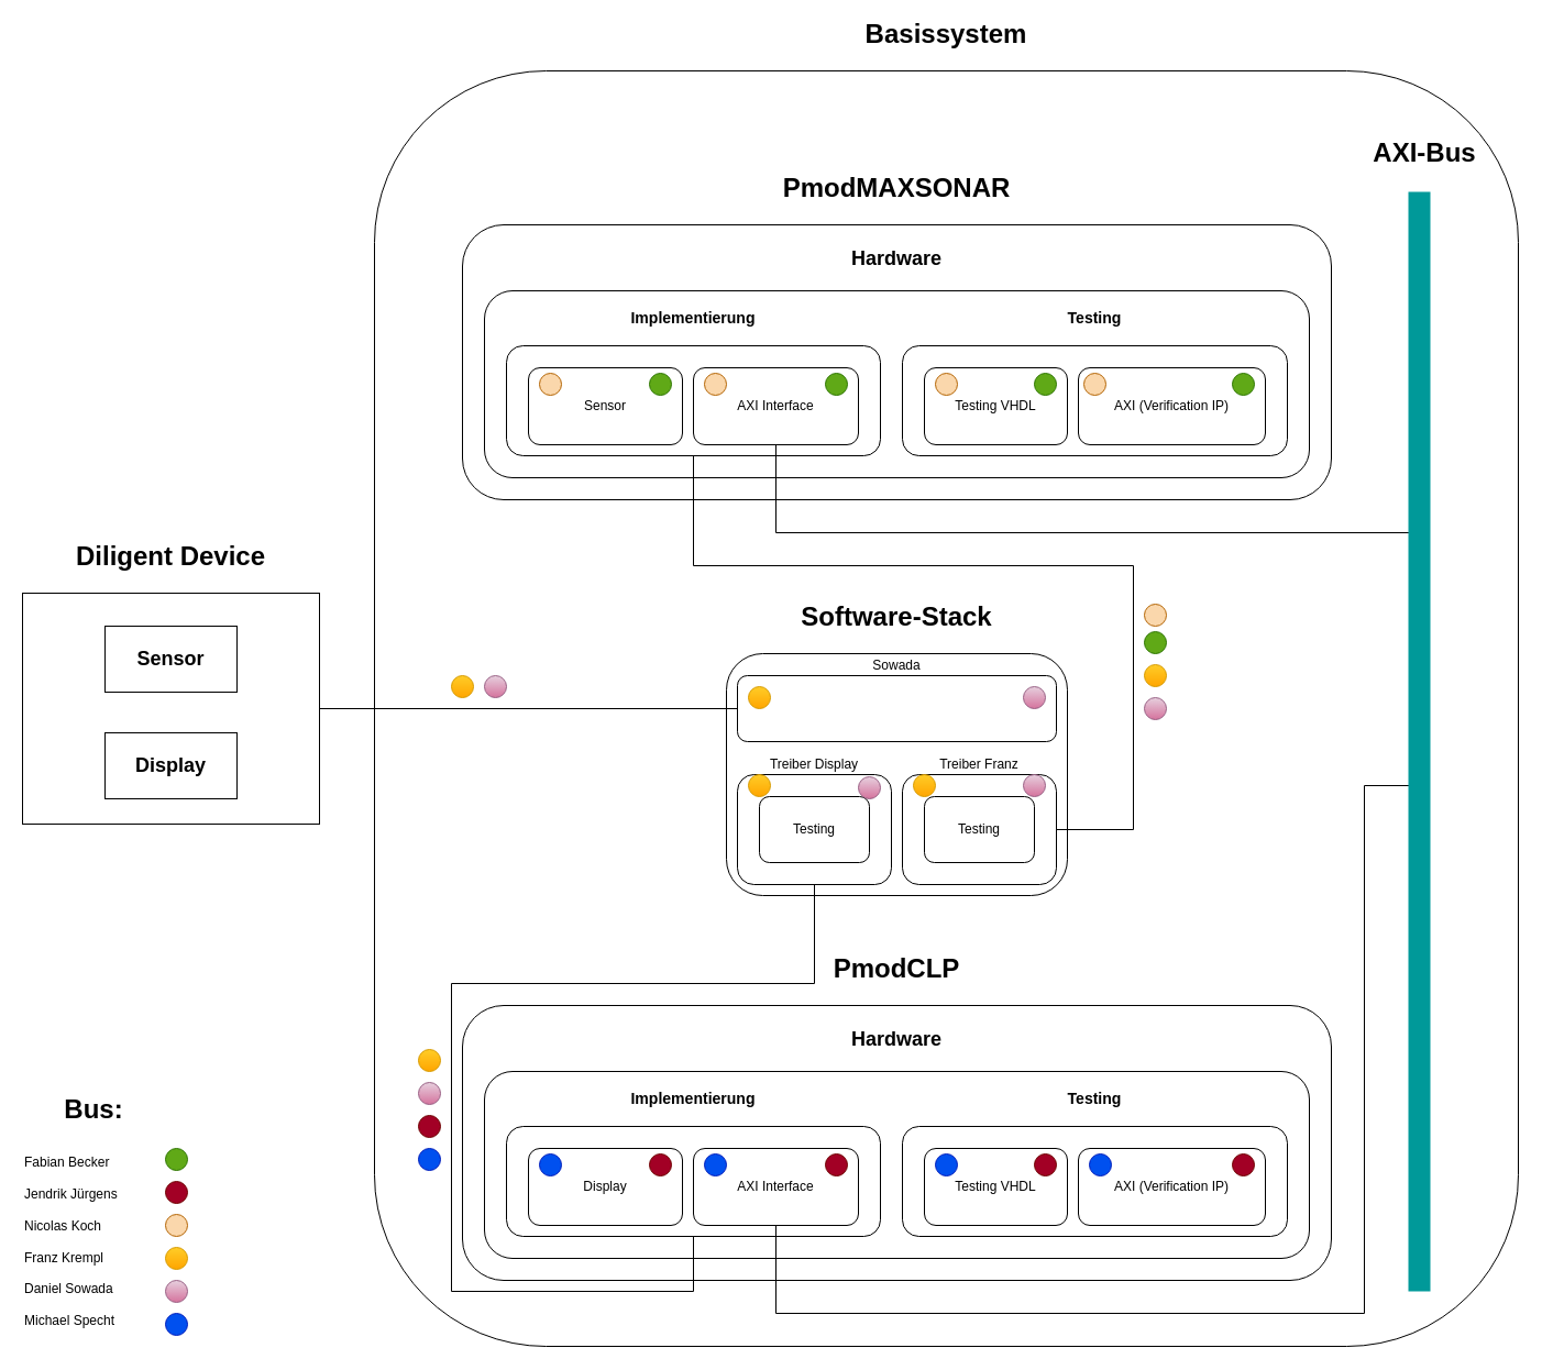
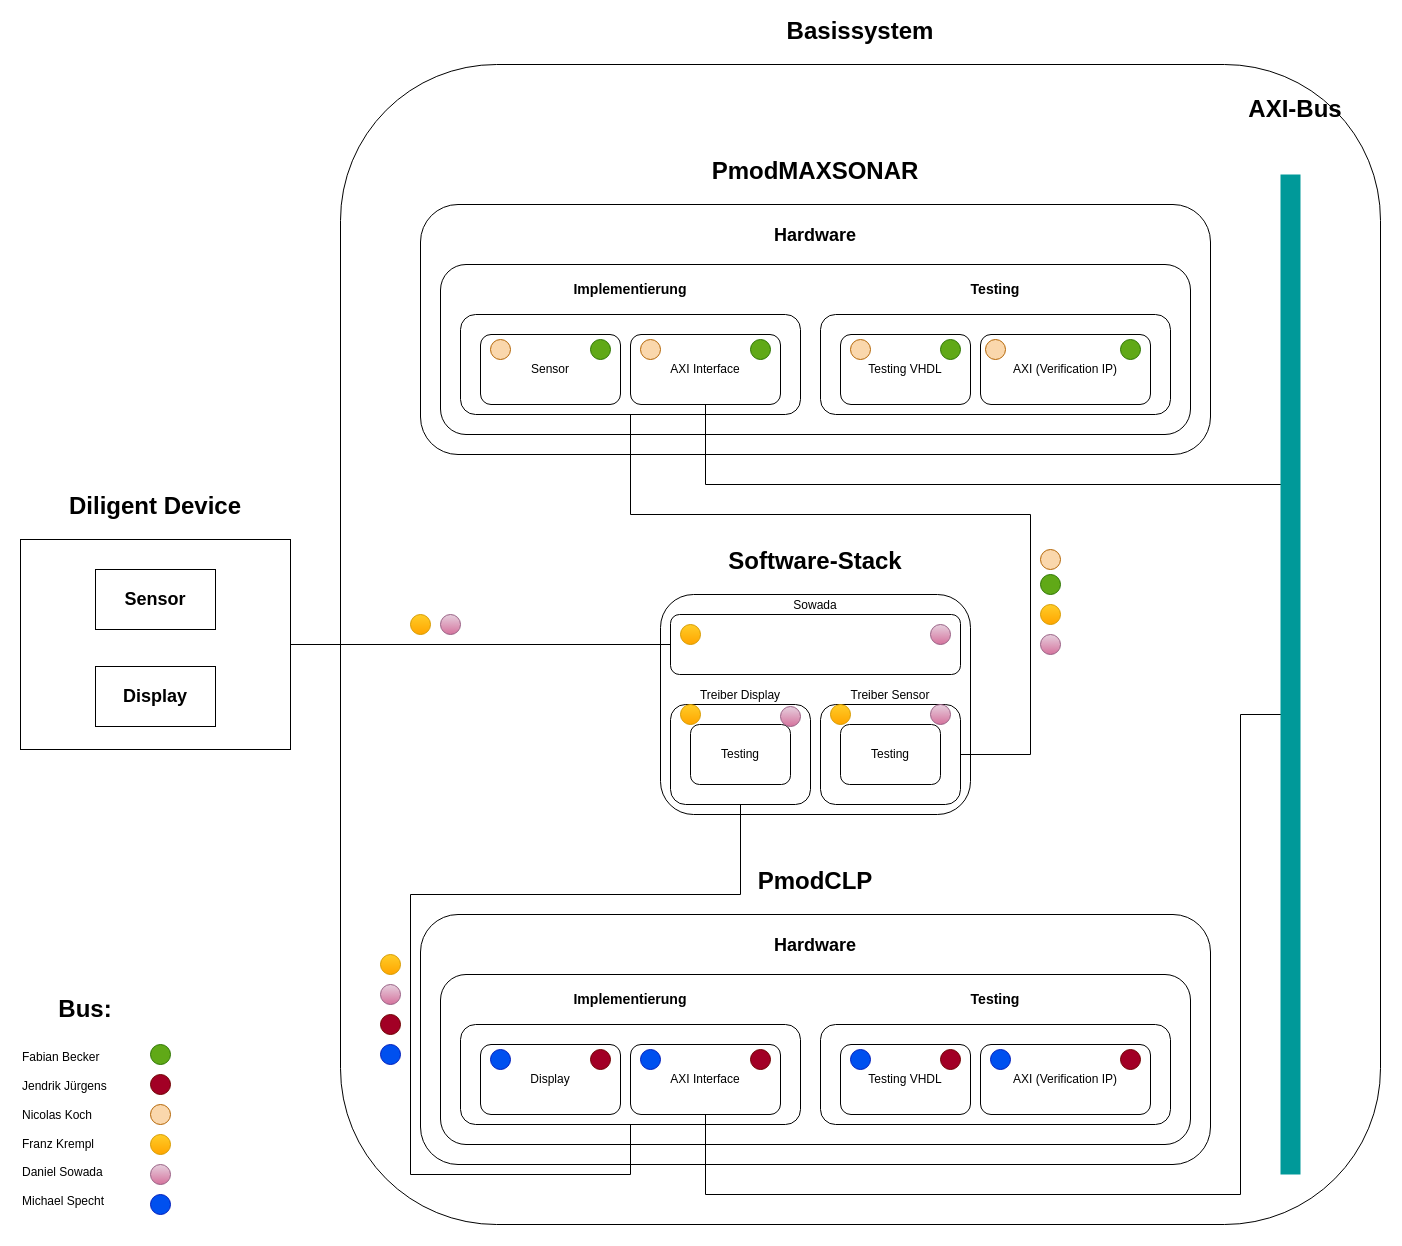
  <mxCell id="0" />
  <mxCell id="1" parent="0" />
  <mxCell id="2" value="&lt;h1&gt;Diligent Device&lt;/h1&gt;" style="rounded=0;whiteSpace=wrap;html=1;labelPosition=center;verticalLabelPosition=top;align=center;verticalAlign=bottom;" parent="1" vertex="1"><mxGeometry x="20" y="495" width="270" height="210" as="geometry" /></mxCell>
  <mxCell id="3" value="&lt;h1&gt;Basissystem&lt;/h1&gt;" style="rounded=1;whiteSpace=wrap;html=1;labelPosition=center;verticalLabelPosition=top;align=center;verticalAlign=bottom;" parent="1" vertex="1"><mxGeometry x="340" y="20" width="1040" height="1160" as="geometry" /></mxCell>
  <mxCell id="4" value="&lt;h1&gt;PmodCLP&lt;/h1&gt;" style="rounded=1;whiteSpace=wrap;html=1;align=center;labelPosition=center;verticalLabelPosition=top;verticalAlign=bottom;" parent="1" vertex="1"><mxGeometry x="420" y="870" width="790" height="250" as="geometry" /></mxCell>
  <mxCell id="5" value="&lt;h2&gt;Hardware&lt;/h2&gt;" style="rounded=1;whiteSpace=wrap;html=1;labelPosition=center;verticalLabelPosition=top;align=center;verticalAlign=bottom;" parent="1" vertex="1"><mxGeometry x="440" y="930" width="750" height="170" as="geometry" /></mxCell>
  <mxCell id="6" value="&lt;h3&gt;Implementierung&lt;/h3&gt;" style="rounded=1;whiteSpace=wrap;html=1;labelPosition=center;verticalLabelPosition=top;align=center;verticalAlign=bottom;" parent="1" vertex="1"><mxGeometry x="460" y="980" width="340" height="100" as="geometry" /></mxCell>
  <mxCell id="7" value="&lt;h3&gt;Testing&lt;/h3&gt;" style="rounded=1;whiteSpace=wrap;html=1;labelPosition=center;verticalLabelPosition=top;align=center;verticalAlign=bottom;" parent="1" vertex="1"><mxGeometry x="820" y="980" width="350" height="100" as="geometry" /></mxCell>
  <mxCell id="8" value="AXI (Verification IP)" style="rounded=1;whiteSpace=wrap;html=1;" parent="1" vertex="1"><mxGeometry x="980" y="1000" width="170" height="70" as="geometry" /></mxCell>
  <mxCell id="9" value="Testing VHDL" style="rounded=1;whiteSpace=wrap;html=1;" parent="1" vertex="1"><mxGeometry x="840" y="1000" width="130" height="70" as="geometry" /></mxCell>
  <mxCell id="10" value="Display" style="rounded=1;whiteSpace=wrap;html=1;" parent="1" vertex="1"><mxGeometry x="480" y="1000" width="140" height="70" as="geometry" /></mxCell>
  <mxCell id="11" style="edgeStyle=orthogonalEdgeStyle;rounded=0;orthogonalLoop=1;jettySize=auto;html=1;exitX=0.5;exitY=1;exitDx=0;exitDy=0;" parent="1" source="12" edge="1"><mxGeometry relative="1" as="geometry"><mxPoint x="1290" y="670" as="targetPoint" /><Array as="points"><mxPoint x="705" y="1150" /><mxPoint x="1240" y="1150" /><mxPoint x="1240" y="670" /></Array></mxGeometry></mxCell>
  <mxCell id="12" value="AXI Interface" style="rounded=1;whiteSpace=wrap;html=1;" parent="1" vertex="1"><mxGeometry x="630" y="1000" width="150" height="70" as="geometry" /></mxCell>
  <mxCell id="13" value="&lt;h1&gt;PmodMAXSONAR&lt;/h1&gt;" style="rounded=1;whiteSpace=wrap;html=1;align=center;labelPosition=center;verticalLabelPosition=top;verticalAlign=bottom;" parent="1" vertex="1"><mxGeometry x="420" y="160" width="790" height="250" as="geometry" /></mxCell>
  <mxCell id="14" value="&lt;h2&gt;Hardware&lt;/h2&gt;" style="rounded=1;whiteSpace=wrap;html=1;labelPosition=center;verticalLabelPosition=top;align=center;verticalAlign=bottom;" parent="1" vertex="1"><mxGeometry x="440" y="220" width="750" height="170" as="geometry" /></mxCell>
  <mxCell id="15" value="&lt;h3&gt;Implementierung&lt;/h3&gt;" style="rounded=1;whiteSpace=wrap;html=1;labelPosition=center;verticalLabelPosition=top;align=center;verticalAlign=bottom;" parent="1" vertex="1"><mxGeometry x="460" y="270" width="340" height="100" as="geometry" /></mxCell>
  <mxCell id="16" value="&lt;h3&gt;Testing&lt;/h3&gt;" style="rounded=1;whiteSpace=wrap;html=1;labelPosition=center;verticalLabelPosition=top;align=center;verticalAlign=bottom;" parent="1" vertex="1"><mxGeometry x="820" y="270" width="350" height="100" as="geometry" /></mxCell>
  <mxCell id="17" value="AXI (Verification IP)" style="rounded=1;whiteSpace=wrap;html=1;" parent="1" vertex="1"><mxGeometry x="980" y="290" width="170" height="70" as="geometry" /></mxCell>
  <mxCell id="18" value="Testing VHDL" style="rounded=1;whiteSpace=wrap;html=1;" parent="1" vertex="1"><mxGeometry x="840" y="290" width="130" height="70" as="geometry" /></mxCell>
  <mxCell id="19" value="Sensor" style="rounded=1;whiteSpace=wrap;html=1;" parent="1" vertex="1"><mxGeometry x="480" y="290" width="140" height="70" as="geometry" /></mxCell>
  <mxCell id="20" style="edgeStyle=orthogonalEdgeStyle;rounded=0;orthogonalLoop=1;jettySize=auto;html=1;exitX=0.5;exitY=1;exitDx=0;exitDy=0;" parent="1" source="21" edge="1"><mxGeometry relative="1" as="geometry"><mxPoint x="1290" y="660" as="targetPoint" /><Array as="points"><mxPoint x="705" y="440" /><mxPoint x="1290" y="440" /></Array></mxGeometry></mxCell>
  <mxCell id="21" value="AXI Interface" style="rounded=1;whiteSpace=wrap;html=1;" parent="1" vertex="1"><mxGeometry x="630" y="290" width="150" height="70" as="geometry" /></mxCell>
  <mxCell id="22" value="&lt;h1&gt;Software-Stack&lt;/h1&gt;" style="rounded=1;whiteSpace=wrap;html=1;labelPosition=center;verticalLabelPosition=top;align=center;verticalAlign=bottom;" parent="1" vertex="1"><mxGeometry x="660" y="550" width="310" height="220" as="geometry" /></mxCell>
  <mxCell id="23" style="edgeStyle=orthogonalEdgeStyle;rounded=0;orthogonalLoop=1;jettySize=auto;html=1;exitX=0;exitY=0.5;exitDx=0;exitDy=0;entryX=1;entryY=0.5;entryDx=0;entryDy=0;endArrow=none;startFill=0;" parent="1" source="24" target="2" edge="1"><mxGeometry relative="1" as="geometry" /></mxCell>
  <mxCell id="24" value="Sowada" style="rounded=1;whiteSpace=wrap;html=1;labelPosition=center;verticalLabelPosition=top;align=center;verticalAlign=bottom;" parent="1" vertex="1"><mxGeometry x="670" y="570" width="290" height="60" as="geometry" /></mxCell>
  <mxCell id="25" style="edgeStyle=orthogonalEdgeStyle;rounded=0;orthogonalLoop=1;jettySize=auto;html=1;exitX=0.5;exitY=1;exitDx=0;exitDy=0;entryX=0.5;entryY=1;entryDx=0;entryDy=0;endArrow=none;startFill=0;" parent="1" source="26" target="6" edge="1"><mxGeometry relative="1" as="geometry"><Array as="points"><mxPoint x="740" y="850" /><mxPoint x="410" y="850" /><mxPoint x="410" y="1130" /><mxPoint x="630" y="1130" /></Array></mxGeometry></mxCell>
  <mxCell id="26" value="Treiber Display" style="rounded=1;whiteSpace=wrap;html=1;labelPosition=center;verticalLabelPosition=top;align=center;verticalAlign=bottom;" parent="1" vertex="1"><mxGeometry x="670" y="660" width="140" height="100" as="geometry" /></mxCell>
  <mxCell id="27" style="edgeStyle=orthogonalEdgeStyle;rounded=0;orthogonalLoop=1;jettySize=auto;html=1;exitX=1;exitY=0.5;exitDx=0;exitDy=0;entryX=0.5;entryY=1;entryDx=0;entryDy=0;endArrow=none;startFill=0;" parent="1" source="28" target="15" edge="1"><mxGeometry relative="1" as="geometry"><Array as="points"><mxPoint x="1030" y="710" /><mxPoint x="1030" y="470" /><mxPoint x="630" y="470" /></Array></mxGeometry></mxCell>
- <mxCell id="28" value="Treiber Franz" style="rounded=1;whiteSpace=wrap;html=1;labelPosition=center;verticalLabelPosition=top;align=center;verticalAlign=bottom;" parent="1" vertex="1"><mxGeometry x="820" y="660" width="140" height="100" as="geometry" /></mxCell>
+ <mxCell id="28" value="Treiber Sensor" style="rounded=1;whiteSpace=wrap;html=1;labelPosition=center;verticalLabelPosition=top;align=center;verticalAlign=bottom;" parent="1" vertex="1"><mxGeometry x="820" y="660" width="140" height="100" as="geometry" /></mxCell>
  <mxCell id="29" value="Testing" style="rounded=1;whiteSpace=wrap;html=1;" parent="1" vertex="1"><mxGeometry x="690" y="680" width="100" height="60" as="geometry" /></mxCell>
  <mxCell id="30" value="Testing" style="rounded=1;whiteSpace=wrap;html=1;" parent="1" vertex="1"><mxGeometry x="840" y="680" width="100" height="60" as="geometry" /></mxCell>
  <mxCell id="31" value="&lt;h2&gt;Sensor&lt;/h2&gt;" style="rounded=0;whiteSpace=wrap;html=1;" parent="1" vertex="1"><mxGeometry x="95" y="525" width="120" height="60" as="geometry" /></mxCell>
  <mxCell id="32" value="&lt;h2&gt;Display&lt;/h2&gt;" style="rounded=0;whiteSpace=wrap;html=1;" parent="1" vertex="1"><mxGeometry x="95" y="622" width="120" height="60" as="geometry" /></mxCell>
  <mxCell id="33" value="" style="endArrow=none;html=1;rounded=0;strokeWidth=20;strokeColor=#009999;" parent="1" edge="1"><mxGeometry width="50" height="50" relative="1" as="geometry"><mxPoint x="1290" y="1130" as="sourcePoint" /><mxPoint x="1290" y="130" as="targetPoint" /></mxGeometry></mxCell>
  <mxCell id="34" value="Fabian Becker&lt;div&gt;&lt;br&gt;&lt;/div&gt;&lt;div&gt;Jendrik Jürgens&lt;/div&gt;&lt;div&gt;&lt;br&gt;&lt;/div&gt;&lt;div&gt;Nicolas Koch&lt;/div&gt;&lt;div&gt;&lt;br&gt;&lt;/div&gt;&lt;div&gt;Franz Krempl&lt;/div&gt;&lt;div&gt;&lt;br&gt;&lt;/div&gt;&lt;div&gt;Daniel Sowada&lt;/div&gt;&lt;div&gt;&lt;br&gt;&lt;/div&gt;&lt;div&gt;Michael Specht&lt;/div&gt;" style="text;html=1;align=left;verticalAlign=middle;resizable=0;points=[];autosize=1;strokeColor=none;fillColor=none;" parent="1" vertex="1"><mxGeometry x="20" y="1000" width="110" height="170" as="geometry" /></mxCell>
  <mxCell id="35" value="" style="ellipse;whiteSpace=wrap;html=1;aspect=fixed;fillColor=#fad7ac;strokeColor=#b46504;" parent="1" vertex="1"><mxGeometry x="150" y="1060" width="20" height="20" as="geometry" /></mxCell>
  <mxCell id="36" value="" style="ellipse;whiteSpace=wrap;html=1;aspect=fixed;fillColor=#ffcd28;strokeColor=#d79b00;gradientColor=#ffa500;" parent="1" vertex="1"><mxGeometry x="150" y="1090" width="20" height="20" as="geometry" /></mxCell>
  <mxCell id="37" value="" style="ellipse;whiteSpace=wrap;html=1;aspect=fixed;fillColor=#e6d0de;gradientColor=#d5739d;strokeColor=#996185;" parent="1" vertex="1"><mxGeometry x="150" y="1120" width="20" height="20" as="geometry" /></mxCell>
  <mxCell id="38" value="" style="ellipse;whiteSpace=wrap;html=1;aspect=fixed;fillColor=#a20025;fontColor=#ffffff;strokeColor=#6F0000;" parent="1" vertex="1"><mxGeometry x="150" y="1030" width="20" height="20" as="geometry" /></mxCell>
  <mxCell id="39" value="" style="ellipse;whiteSpace=wrap;html=1;aspect=fixed;fillColor=#60a917;fontColor=#ffffff;strokeColor=#2D7600;" parent="1" vertex="1"><mxGeometry x="150" y="1000" width="20" height="20" as="geometry" /></mxCell>
  <mxCell id="40" value="" style="ellipse;whiteSpace=wrap;html=1;aspect=fixed;fillColor=#0050ef;fontColor=#ffffff;strokeColor=#001DBC;" parent="1" vertex="1"><mxGeometry x="150" y="1150" width="20" height="20" as="geometry" /></mxCell>
- <mxCell id="41" value="&lt;h1&gt;AXI-Bus&lt;/h1&gt;" style="text;html=1;align=center;verticalAlign=middle;whiteSpace=wrap;rounded=0;" parent="1" vertex="1"><mxGeometry x="1240" y="80" width="110" height="30" as="geometry" /></mxCell>
+ <mxCell id="41" value="&lt;h1&gt;AXI-Bus&lt;/h1&gt;" style="text;html=1;align=center;verticalAlign=middle;whiteSpace=wrap;rounded=0;" parent="1" vertex="1"><mxGeometry x="1240" y="50" width="110" height="30" as="geometry" /></mxCell>
  <mxCell id="42" value="" style="ellipse;whiteSpace=wrap;html=1;aspect=fixed;fillColor=#60a917;fontColor=#ffffff;strokeColor=#2D7600;" parent="1" vertex="1"><mxGeometry x="1040" y="530" width="20" height="20" as="geometry" /></mxCell>
  <mxCell id="43" value="" style="ellipse;whiteSpace=wrap;html=1;aspect=fixed;fillColor=#60a917;fontColor=#ffffff;strokeColor=#2D7600;" parent="1" vertex="1"><mxGeometry x="1120" y="295" width="20" height="20" as="geometry" /></mxCell>
  <mxCell id="44" value="" style="ellipse;whiteSpace=wrap;html=1;aspect=fixed;fillColor=#60a917;fontColor=#ffffff;strokeColor=#2D7600;" parent="1" vertex="1"><mxGeometry x="940" y="295" width="20" height="20" as="geometry" /></mxCell>
  <mxCell id="45" value="" style="ellipse;whiteSpace=wrap;html=1;aspect=fixed;fillColor=#60a917;fontColor=#ffffff;strokeColor=#2D7600;" parent="1" vertex="1"><mxGeometry x="750" y="295" width="20" height="20" as="geometry" /></mxCell>
  <mxCell id="46" value="" style="ellipse;whiteSpace=wrap;html=1;aspect=fixed;fillColor=#60a917;fontColor=#ffffff;strokeColor=#2D7600;" parent="1" vertex="1"><mxGeometry x="590" y="295" width="20" height="20" as="geometry" /></mxCell>
  <mxCell id="47" value="" style="ellipse;whiteSpace=wrap;html=1;aspect=fixed;fillColor=#a20025;fontColor=#ffffff;strokeColor=#6F0000;" parent="1" vertex="1"><mxGeometry x="380" y="970" width="20" height="20" as="geometry" /></mxCell>
  <mxCell id="48" value="" style="ellipse;whiteSpace=wrap;html=1;aspect=fixed;fillColor=#a20025;fontColor=#ffffff;strokeColor=#6F0000;" parent="1" vertex="1"><mxGeometry x="1120" y="1005" width="20" height="20" as="geometry" /></mxCell>
  <mxCell id="49" value="" style="ellipse;whiteSpace=wrap;html=1;aspect=fixed;fillColor=#a20025;fontColor=#ffffff;strokeColor=#6F0000;" parent="1" vertex="1"><mxGeometry x="940" y="1005" width="20" height="20" as="geometry" /></mxCell>
  <mxCell id="50" value="" style="ellipse;whiteSpace=wrap;html=1;aspect=fixed;fillColor=#a20025;fontColor=#ffffff;strokeColor=#6F0000;" parent="1" vertex="1"><mxGeometry x="750" y="1005" width="20" height="20" as="geometry" /></mxCell>
  <mxCell id="51" value="" style="ellipse;whiteSpace=wrap;html=1;aspect=fixed;fillColor=#a20025;fontColor=#ffffff;strokeColor=#6F0000;" parent="1" vertex="1"><mxGeometry x="590" y="1005" width="20" height="20" as="geometry" /></mxCell>
  <mxCell id="52" value="" style="ellipse;whiteSpace=wrap;html=1;aspect=fixed;fillColor=#fad7ac;strokeColor=#b46504;" parent="1" vertex="1"><mxGeometry x="1040" y="505" width="20" height="20" as="geometry" /></mxCell>
  <mxCell id="53" value="" style="ellipse;whiteSpace=wrap;html=1;aspect=fixed;fillColor=#fad7ac;strokeColor=#b46504;" parent="1" vertex="1"><mxGeometry x="985" y="295" width="20" height="20" as="geometry" /></mxCell>
  <mxCell id="54" value="" style="ellipse;whiteSpace=wrap;html=1;aspect=fixed;fillColor=#fad7ac;strokeColor=#b46504;" parent="1" vertex="1"><mxGeometry x="850" y="295" width="20" height="20" as="geometry" /></mxCell>
  <mxCell id="55" value="" style="ellipse;whiteSpace=wrap;html=1;aspect=fixed;fillColor=#fad7ac;strokeColor=#b46504;" parent="1" vertex="1"><mxGeometry x="640" y="295" width="20" height="20" as="geometry" /></mxCell>
  <mxCell id="56" value="" style="ellipse;whiteSpace=wrap;html=1;aspect=fixed;fillColor=#fad7ac;strokeColor=#b46504;" parent="1" vertex="1"><mxGeometry x="490" y="295" width="20" height="20" as="geometry" /></mxCell>
  <mxCell id="57" value="" style="ellipse;whiteSpace=wrap;html=1;aspect=fixed;fillColor=#e6d0de;gradientColor=#d5739d;strokeColor=#996185;" parent="1" vertex="1"><mxGeometry x="380" y="940" width="20" height="20" as="geometry" /></mxCell>
  <mxCell id="58" value="" style="ellipse;whiteSpace=wrap;html=1;aspect=fixed;fillColor=#e6d0de;gradientColor=#d5739d;strokeColor=#996185;" parent="1" vertex="1"><mxGeometry x="1040" y="590" width="20" height="20" as="geometry" /></mxCell>
  <mxCell id="59" value="" style="ellipse;whiteSpace=wrap;html=1;aspect=fixed;fillColor=#e6d0de;gradientColor=#d5739d;strokeColor=#996185;" parent="1" vertex="1"><mxGeometry x="930" y="580" width="20" height="20" as="geometry" /></mxCell>
  <mxCell id="60" value="" style="ellipse;whiteSpace=wrap;html=1;aspect=fixed;fillColor=#e6d0de;gradientColor=#d5739d;strokeColor=#996185;" parent="1" vertex="1"><mxGeometry x="930" y="660" width="20" height="20" as="geometry" /></mxCell>
  <mxCell id="61" value="" style="ellipse;whiteSpace=wrap;html=1;aspect=fixed;fillColor=#e6d0de;gradientColor=#d5739d;strokeColor=#996185;" parent="1" vertex="1"><mxGeometry x="780" y="662" width="20" height="20" as="geometry" /></mxCell>
  <mxCell id="62" value="" style="ellipse;whiteSpace=wrap;html=1;aspect=fixed;fillColor=#ffcd28;strokeColor=#d79b00;gradientColor=#ffa500;" parent="1" vertex="1"><mxGeometry x="1040" y="560" width="20" height="20" as="geometry" /></mxCell>
  <mxCell id="63" value="" style="ellipse;whiteSpace=wrap;html=1;aspect=fixed;fillColor=#ffcd28;strokeColor=#d79b00;gradientColor=#ffa500;" parent="1" vertex="1"><mxGeometry x="380" y="910" width="20" height="20" as="geometry" /></mxCell>
  <mxCell id="64" value="" style="ellipse;whiteSpace=wrap;html=1;aspect=fixed;fillColor=#ffcd28;strokeColor=#d79b00;gradientColor=#ffa500;" parent="1" vertex="1"><mxGeometry x="680" y="580" width="20" height="20" as="geometry" /></mxCell>
  <mxCell id="65" value="" style="ellipse;whiteSpace=wrap;html=1;aspect=fixed;fillColor=#ffcd28;strokeColor=#d79b00;gradientColor=#ffa500;" parent="1" vertex="1"><mxGeometry x="830" y="660" width="20" height="20" as="geometry" /></mxCell>
  <mxCell id="66" value="" style="ellipse;whiteSpace=wrap;html=1;aspect=fixed;fillColor=#ffcd28;strokeColor=#d79b00;gradientColor=#ffa500;" parent="1" vertex="1"><mxGeometry x="680" y="660" width="20" height="20" as="geometry" /></mxCell>
  <mxCell id="67" value="" style="ellipse;whiteSpace=wrap;html=1;aspect=fixed;fillColor=#0050ef;fontColor=#ffffff;strokeColor=#001DBC;" parent="1" vertex="1"><mxGeometry x="380" y="1000" width="20" height="20" as="geometry" /></mxCell>
  <mxCell id="68" value="" style="ellipse;whiteSpace=wrap;html=1;aspect=fixed;fillColor=#0050ef;fontColor=#ffffff;strokeColor=#001DBC;" parent="1" vertex="1"><mxGeometry x="990" y="1005" width="20" height="20" as="geometry" /></mxCell>
  <mxCell id="69" value="" style="ellipse;whiteSpace=wrap;html=1;aspect=fixed;fillColor=#0050ef;fontColor=#ffffff;strokeColor=#001DBC;" parent="1" vertex="1"><mxGeometry x="850" y="1005" width="20" height="20" as="geometry" /></mxCell>
  <mxCell id="70" value="" style="ellipse;whiteSpace=wrap;html=1;aspect=fixed;fillColor=#0050ef;fontColor=#ffffff;strokeColor=#001DBC;" parent="1" vertex="1"><mxGeometry x="640" y="1005" width="20" height="20" as="geometry" /></mxCell>
  <mxCell id="71" value="" style="ellipse;whiteSpace=wrap;html=1;aspect=fixed;fillColor=#0050ef;fontColor=#ffffff;strokeColor=#001DBC;" parent="1" vertex="1"><mxGeometry x="490" y="1005" width="20" height="20" as="geometry" /></mxCell>
  <mxCell id="72" value="&lt;h1&gt;Bus:&lt;/h1&gt;" style="text;html=1;align=center;verticalAlign=middle;whiteSpace=wrap;rounded=0;" parent="1" vertex="1"><mxGeometry x="20" y="950" width="130" height="30" as="geometry" /></mxCell>
  <mxCell id="73" value="" style="ellipse;whiteSpace=wrap;html=1;aspect=fixed;fillColor=#ffcd28;strokeColor=#d79b00;gradientColor=#ffa500;" parent="1" vertex="1"><mxGeometry x="410" y="570" width="20" height="20" as="geometry" /></mxCell>
  <mxCell id="74" value="" style="ellipse;whiteSpace=wrap;html=1;aspect=fixed;fillColor=#e6d0de;gradientColor=#d5739d;strokeColor=#996185;" parent="1" vertex="1"><mxGeometry x="440" y="570" width="20" height="20" as="geometry" /></mxCell>
